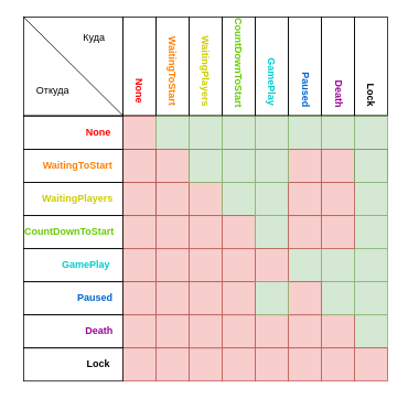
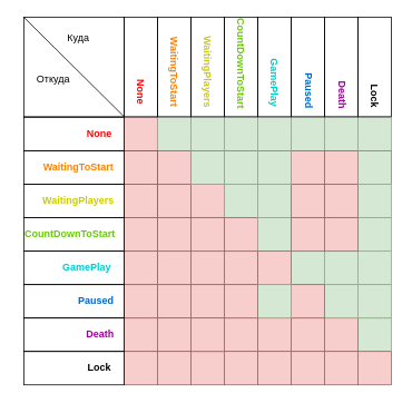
  <mxCell id="0" />
  <mxCell id="1" parent="0" />
  <mxCell id="2" value="" style="rounded=0;whiteSpace=wrap;html=1;fillColor=#f8cecc;strokeColor=#b85450;" vertex="1" parent="1"><mxGeometry x="148" y="140" width="40" height="40" as="geometry" /></mxCell>
  <mxCell id="3" value="" style="rounded=0;whiteSpace=wrap;html=1;fillColor=#d5e8d4;strokeColor=#82b366;" vertex="1" parent="1"><mxGeometry x="188" y="140" width="40" height="40" as="geometry" /></mxCell>
  <mxCell id="4" value="" style="rounded=0;whiteSpace=wrap;html=1;fillColor=#d5e8d4;strokeColor=#82b366;" vertex="1" parent="1"><mxGeometry x="228" y="140" width="40" height="40" as="geometry" /></mxCell>
  <mxCell id="5" value="" style="rounded=0;whiteSpace=wrap;html=1;fillColor=#d5e8d4;strokeColor=#82b366;" vertex="1" parent="1"><mxGeometry x="268" y="140" width="40" height="40" as="geometry" /></mxCell>
  <mxCell id="6" value="" style="rounded=0;whiteSpace=wrap;html=1;fillColor=#d5e8d4;strokeColor=#82b366;" vertex="1" parent="1"><mxGeometry x="308" y="140" width="40" height="40" as="geometry" /></mxCell>
  <mxCell id="7" value="" style="rounded=0;whiteSpace=wrap;html=1;fillColor=#d5e8d4;strokeColor=#82b366;" vertex="1" parent="1"><mxGeometry x="348" y="140" width="40" height="40" as="geometry" /></mxCell>
  <mxCell id="8" value="" style="rounded=0;whiteSpace=wrap;html=1;fillColor=#d5e8d4;strokeColor=#82b366;" vertex="1" parent="1"><mxGeometry x="388" y="140" width="40" height="40" as="geometry" /></mxCell>
  <mxCell id="9" value="" style="rounded=0;whiteSpace=wrap;html=1;fillColor=#d5e8d4;strokeColor=#82b366;" vertex="1" parent="1"><mxGeometry x="428" y="140" width="40" height="40" as="geometry" /></mxCell>
  <mxCell id="10" value="" style="rounded=0;whiteSpace=wrap;html=1;" vertex="1" parent="1"><mxGeometry x="148" y="180" width="40" height="40" as="geometry" /></mxCell>
  <mxCell id="11" value="" style="rounded=0;whiteSpace=wrap;html=1;" vertex="1" parent="1"><mxGeometry x="148" y="220" width="40" height="40" as="geometry" /></mxCell>
  <mxCell id="12" value="" style="rounded=0;whiteSpace=wrap;html=1;" vertex="1" parent="1"><mxGeometry x="148" y="260" width="40" height="40" as="geometry" /></mxCell>
  <mxCell id="13" value="" style="rounded=0;whiteSpace=wrap;html=1;" vertex="1" parent="1"><mxGeometry x="148" y="300" width="40" height="40" as="geometry" /></mxCell>
  <mxCell id="14" value="" style="rounded=0;whiteSpace=wrap;html=1;" vertex="1" parent="1"><mxGeometry x="148" y="340" width="40" height="40" as="geometry" /></mxCell>
  <mxCell id="15" value="" style="rounded=0;whiteSpace=wrap;html=1;fillColor=#f8cecc;strokeColor=#b85450;" vertex="1" parent="1"><mxGeometry x="148" y="380" width="40" height="40" as="geometry" /></mxCell>
  <mxCell id="16" value="" style="rounded=0;whiteSpace=wrap;html=1;fillColor=#f8cecc;strokeColor=#b85450;" vertex="1" parent="1"><mxGeometry x="148" y="420" width="40" height="40" as="geometry" /></mxCell>
  <mxCell id="17" value="" style="rounded=0;whiteSpace=wrap;html=1;fillColor=#f8cecc;strokeColor=#b85450;" vertex="1" parent="1"><mxGeometry x="188" y="300" width="40" height="40" as="geometry" /></mxCell>
  <mxCell id="18" value="" style="rounded=0;whiteSpace=wrap;html=1;fillColor=#f8cecc;strokeColor=#b85450;" vertex="1" parent="1"><mxGeometry x="188" y="340" width="40" height="40" as="geometry" /></mxCell>
  <mxCell id="19" value="" style="rounded=0;whiteSpace=wrap;html=1;fillColor=#f8cecc;strokeColor=#b85450;" vertex="1" parent="1"><mxGeometry x="188" y="380" width="40" height="40" as="geometry" /></mxCell>
  <mxCell id="20" value="" style="rounded=0;whiteSpace=wrap;html=1;fillColor=#f8cecc;strokeColor=#b85450;" vertex="1" parent="1"><mxGeometry x="188" y="180" width="40" height="40" as="geometry" /></mxCell>
  <mxCell id="21" value="" style="rounded=0;whiteSpace=wrap;html=1;fillColor=#f8cecc;strokeColor=#b85450;" vertex="1" parent="1"><mxGeometry x="188" y="220" width="40" height="40" as="geometry" /></mxCell>
  <mxCell id="22" value="" style="rounded=0;whiteSpace=wrap;html=1;fillColor=#f8cecc;strokeColor=#b85450;" vertex="1" parent="1"><mxGeometry x="188" y="260" width="40" height="40" as="geometry" /></mxCell>
  <mxCell id="23" value="" style="rounded=0;whiteSpace=wrap;html=1;fillColor=#f8cecc;strokeColor=#b85450;" vertex="1" parent="1"><mxGeometry x="228" y="300" width="40" height="40" as="geometry" /></mxCell>
  <mxCell id="24" value="" style="rounded=0;whiteSpace=wrap;html=1;fillColor=#f8cecc;strokeColor=#b85450;" vertex="1" parent="1"><mxGeometry x="228" y="340" width="40" height="40" as="geometry" /></mxCell>
  <mxCell id="25" value="" style="rounded=0;whiteSpace=wrap;html=1;" vertex="1" parent="1"><mxGeometry x="228" y="180" width="40" height="40" as="geometry" /></mxCell>
  <mxCell id="26" value="" style="rounded=0;whiteSpace=wrap;html=1;fillColor=#f8cecc;strokeColor=#b85450;" vertex="1" parent="1"><mxGeometry x="228" y="220" width="40" height="40" as="geometry" /></mxCell>
  <mxCell id="27" value="" style="rounded=0;whiteSpace=wrap;html=1;fillColor=#f8cecc;strokeColor=#b85450;" vertex="1" parent="1"><mxGeometry x="228" y="260" width="40" height="40" as="geometry" /></mxCell>
  <mxCell id="28" value="" style="rounded=0;whiteSpace=wrap;html=1;fillColor=#f8cecc;strokeColor=#b85450;" vertex="1" parent="1"><mxGeometry x="268" y="300" width="40" height="40" as="geometry" /></mxCell>
  <mxCell id="29" value="" style="rounded=0;whiteSpace=wrap;html=1;" vertex="1" parent="1"><mxGeometry x="268" y="180" width="40" height="40" as="geometry" /></mxCell>
  <mxCell id="30" value="" style="rounded=0;whiteSpace=wrap;html=1;fillColor=#d5e8d4;strokeColor=#82b366;" vertex="1" parent="1"><mxGeometry x="268" y="220" width="40" height="40" as="geometry" /></mxCell>
  <mxCell id="31" value="" style="rounded=0;whiteSpace=wrap;html=1;fillColor=#f8cecc;strokeColor=#b85450;" vertex="1" parent="1"><mxGeometry x="268" y="260" width="40" height="40" as="geometry" /></mxCell>
  <mxCell id="32" value="" style="rounded=0;whiteSpace=wrap;html=1;" vertex="1" parent="1"><mxGeometry x="308" y="180" width="40" height="40" as="geometry" /></mxCell>
  <mxCell id="33" value="" style="rounded=0;whiteSpace=wrap;html=1;fillColor=#d5e8d4;strokeColor=#82b366;" vertex="1" parent="1"><mxGeometry x="308" y="220" width="40" height="40" as="geometry" /></mxCell>
  <mxCell id="34" value="" style="rounded=0;whiteSpace=wrap;html=1;fillColor=#d5e8d4;strokeColor=#82b366;" vertex="1" parent="1"><mxGeometry x="308" y="260" width="40" height="40" as="geometry" /></mxCell>
  <mxCell id="35" value="" style="rounded=0;whiteSpace=wrap;html=1;fillColor=#f8cecc;strokeColor=#b85450;" vertex="1" parent="1"><mxGeometry x="348" y="180" width="40" height="40" as="geometry" /></mxCell>
  <mxCell id="36" value="" style="rounded=0;whiteSpace=wrap;html=1;fillColor=#f8cecc;strokeColor=#b85450;" vertex="1" parent="1"><mxGeometry x="348" y="220" width="40" height="40" as="geometry" /></mxCell>
  <mxCell id="37" value="" style="rounded=0;whiteSpace=wrap;html=1;fillColor=#f8cecc;strokeColor=#b85450;" vertex="1" parent="1"><mxGeometry x="388" y="180" width="40" height="40" as="geometry" /></mxCell>
  <mxCell id="38" value="None" style="text;html=1;align=center;verticalAlign=middle;resizable=0;points=[];autosize=1;strokeColor=none;fillColor=none;fontColor=#FF0000;fontStyle=1" vertex="1" parent="1"><mxGeometry x="94" y="147" width="48" height="26" as="geometry" /></mxCell>
  <mxCell id="39" value="WaitingToStart" style="text;html=1;align=center;verticalAlign=middle;resizable=0;points=[];autosize=1;strokeColor=none;fillColor=none;fontColor=#FF8000;fontStyle=1" vertex="1" parent="1"><mxGeometry x="42" y="187" width="102" height="26" as="geometry" /></mxCell>
  <mxCell id="40" value="WaitingPlayers" style="text;html=1;align=center;verticalAlign=middle;resizable=0;points=[];autosize=1;strokeColor=none;fillColor=none;fontColor=#CCCC00;fontStyle=1" vertex="1" parent="1"><mxGeometry x="41" y="227" width="104" height="26" as="geometry" /></mxCell>
  <mxCell id="41" value="CountDownToStart" style="text;html=1;align=center;verticalAlign=middle;resizable=0;points=[];autosize=1;strokeColor=none;fillColor=none;fontColor=#66CC00;fontStyle=1" vertex="1" parent="1"><mxGeometry x="20" y="267" width="126" height="26" as="geometry" /></mxCell>
  <mxCell id="42" value="GamePlay" style="text;html=1;align=center;verticalAlign=middle;resizable=0;points=[];autosize=1;strokeColor=none;fillColor=none;fontColor=#00CCCC;fontStyle=1" vertex="1" parent="1"><mxGeometry x="65" y="307" width="76" height="26" as="geometry" /></mxCell>
  <mxCell id="43" value="Paused" style="text;html=1;align=center;verticalAlign=middle;resizable=0;points=[];autosize=1;strokeColor=none;fillColor=none;fontColor=#0066CC;fontStyle=1" vertex="1" parent="1"><mxGeometry x="83" y="347" width="61" height="26" as="geometry" /></mxCell>
  <mxCell id="44" value="Death" style="text;html=1;align=center;verticalAlign=middle;resizable=0;points=[];autosize=1;strokeColor=none;fillColor=none;fontColor=#990099;fontStyle=1" vertex="1" parent="1"><mxGeometry x="93" y="387" width="51" height="26" as="geometry" /></mxCell>
  <mxCell id="45" value="Lock" style="text;html=1;align=center;verticalAlign=middle;resizable=0;points=[];autosize=1;strokeColor=none;fillColor=none;fontStyle=1" vertex="1" parent="1"><mxGeometry x="95" y="427" width="46" height="26" as="geometry" /></mxCell>
  <mxCell id="46" value="" style="rounded=0;whiteSpace=wrap;html=1;" vertex="1" parent="1"><mxGeometry x="148" y="180" width="40" height="40" as="geometry" /></mxCell>
  <mxCell id="47" value="" style="rounded=0;whiteSpace=wrap;html=1;" vertex="1" parent="1"><mxGeometry x="148" y="220" width="40" height="40" as="geometry" /></mxCell>
  <mxCell id="48" value="" style="rounded=0;whiteSpace=wrap;html=1;fillColor=#f8cecc;strokeColor=#b85450;" vertex="1" parent="1"><mxGeometry x="148" y="180" width="40" height="40" as="geometry" /></mxCell>
  <mxCell id="49" value="" style="rounded=0;whiteSpace=wrap;html=1;fillColor=#f8cecc;strokeColor=#b85450;" vertex="1" parent="1"><mxGeometry x="148" y="220" width="40" height="40" as="geometry" /></mxCell>
  <mxCell id="50" value="" style="rounded=0;whiteSpace=wrap;html=1;fillColor=#f8cecc;strokeColor=#b85450;" vertex="1" parent="1"><mxGeometry x="148" y="300" width="40" height="40" as="geometry" /></mxCell>
  <mxCell id="51" value="" style="rounded=0;whiteSpace=wrap;html=1;fillColor=#f8cecc;strokeColor=#b85450;" vertex="1" parent="1"><mxGeometry x="148" y="260" width="40" height="40" as="geometry" /></mxCell>
  <mxCell id="52" value="" style="rounded=0;whiteSpace=wrap;html=1;fillColor=#f8cecc;strokeColor=#b85450;" vertex="1" parent="1"><mxGeometry x="148" y="340" width="40" height="40" as="geometry" /></mxCell>
  <mxCell id="53" value="" style="rounded=0;whiteSpace=wrap;html=1;fillColor=#d5e8d4;strokeColor=#82b366;" vertex="1" parent="1"><mxGeometry x="428" y="380" width="40" height="40" as="geometry" /></mxCell>
  <mxCell id="54" value="" style="rounded=0;whiteSpace=wrap;html=1;fillColor=#f8cecc;strokeColor=#b85450;" vertex="1" parent="1"><mxGeometry x="428" y="420" width="40" height="40" as="geometry" /></mxCell>
  <mxCell id="55" value="" style="rounded=0;whiteSpace=wrap;html=1;" vertex="1" parent="1"><mxGeometry x="428" y="180" width="40" height="40" as="geometry" /></mxCell>
  <mxCell id="56" value="" style="rounded=0;whiteSpace=wrap;html=1;fillColor=#d5e8d4;strokeColor=#82b366;" vertex="1" parent="1"><mxGeometry x="428" y="220" width="40" height="40" as="geometry" /></mxCell>
  <mxCell id="57" value="" style="rounded=0;whiteSpace=wrap;html=1;fillColor=#d5e8d4;strokeColor=#82b366;" vertex="1" parent="1"><mxGeometry x="428" y="300" width="40" height="40" as="geometry" /></mxCell>
  <mxCell id="58" value="" style="rounded=0;whiteSpace=wrap;html=1;fillColor=#d5e8d4;strokeColor=#82b366;" vertex="1" parent="1"><mxGeometry x="428" y="260" width="40" height="40" as="geometry" /></mxCell>
  <mxCell id="59" value="" style="rounded=0;whiteSpace=wrap;html=1;fillColor=#d5e8d4;strokeColor=#82b366;" vertex="1" parent="1"><mxGeometry x="428" y="340" width="40" height="40" as="geometry" /></mxCell>
  <mxCell id="60" value="" style="rounded=0;whiteSpace=wrap;html=1;fillColor=#f8cecc;strokeColor=#b85450;" vertex="1" parent="1"><mxGeometry x="388" y="380" width="40" height="40" as="geometry" /></mxCell>
  <mxCell id="61" value="" style="rounded=0;whiteSpace=wrap;html=1;fillColor=#f8cecc;strokeColor=#b85450;" vertex="1" parent="1"><mxGeometry x="388" y="420" width="40" height="40" as="geometry" /></mxCell>
  <mxCell id="62" value="" style="rounded=0;whiteSpace=wrap;html=1;fillColor=#f8cecc;strokeColor=#b85450;" vertex="1" parent="1"><mxGeometry x="388" y="220" width="40" height="40" as="geometry" /></mxCell>
  <mxCell id="63" value="" style="rounded=0;whiteSpace=wrap;html=1;fillColor=#d5e8d4;strokeColor=#82b366;" vertex="1" parent="1"><mxGeometry x="388" y="300" width="40" height="40" as="geometry" /></mxCell>
  <mxCell id="64" value="" style="rounded=0;whiteSpace=wrap;html=1;fillColor=#f8cecc;strokeColor=#b85450;" vertex="1" parent="1"><mxGeometry x="388" y="260" width="40" height="40" as="geometry" /></mxCell>
  <mxCell id="65" value="" style="rounded=0;whiteSpace=wrap;html=1;fillColor=#d5e8d4;strokeColor=#82b366;" vertex="1" parent="1"><mxGeometry x="388" y="340" width="40" height="40" as="geometry" /></mxCell>
  <mxCell id="66" value="" style="rounded=0;whiteSpace=wrap;html=1;fillColor=#f8cecc;strokeColor=#b85450;" vertex="1" parent="1"><mxGeometry x="348" y="380" width="40" height="40" as="geometry" /></mxCell>
  <mxCell id="67" value="" style="rounded=0;whiteSpace=wrap;html=1;fillColor=#f8cecc;strokeColor=#b85450;" vertex="1" parent="1"><mxGeometry x="348" y="420" width="40" height="40" as="geometry" /></mxCell>
  <mxCell id="68" value="" style="rounded=0;whiteSpace=wrap;html=1;fillColor=#d5e8d4;strokeColor=#82b366;" vertex="1" parent="1"><mxGeometry x="348" y="300" width="40" height="40" as="geometry" /></mxCell>
  <mxCell id="69" value="" style="rounded=0;whiteSpace=wrap;html=1;fillColor=#f8cecc;strokeColor=#b85450;" vertex="1" parent="1"><mxGeometry x="348" y="260" width="40" height="40" as="geometry" /></mxCell>
  <mxCell id="70" value="" style="rounded=0;whiteSpace=wrap;html=1;fillColor=#f8cecc;strokeColor=#b85450;" vertex="1" parent="1"><mxGeometry x="348" y="340" width="40" height="40" as="geometry" /></mxCell>
  <mxCell id="71" value="" style="rounded=0;whiteSpace=wrap;html=1;fillColor=#f8cecc;strokeColor=#b85450;" vertex="1" parent="1"><mxGeometry x="308" y="380" width="40" height="40" as="geometry" /></mxCell>
  <mxCell id="72" value="" style="rounded=0;whiteSpace=wrap;html=1;fillColor=#f8cecc;strokeColor=#b85450;" vertex="1" parent="1"><mxGeometry x="308" y="420" width="40" height="40" as="geometry" /></mxCell>
  <mxCell id="73" value="" style="rounded=0;whiteSpace=wrap;html=1;fillColor=#f8cecc;strokeColor=#b85450;" vertex="1" parent="1"><mxGeometry x="308" y="300" width="40" height="40" as="geometry" /></mxCell>
  <mxCell id="74" value="" style="rounded=0;whiteSpace=wrap;html=1;fillColor=#d5e8d4;strokeColor=#82b366;" vertex="1" parent="1"><mxGeometry x="308" y="340" width="40" height="40" as="geometry" /></mxCell>
  <mxCell id="75" value="" style="rounded=0;whiteSpace=wrap;html=1;fillColor=#f8cecc;strokeColor=#b85450;" vertex="1" parent="1"><mxGeometry x="268" y="380" width="40" height="40" as="geometry" /></mxCell>
  <mxCell id="76" value="" style="rounded=0;whiteSpace=wrap;html=1;fillColor=#f8cecc;strokeColor=#b85450;" vertex="1" parent="1"><mxGeometry x="268" y="420" width="40" height="40" as="geometry" /></mxCell>
  <mxCell id="77" value="" style="rounded=0;whiteSpace=wrap;html=1;fillColor=#f8cecc;strokeColor=#b85450;" vertex="1" parent="1"><mxGeometry x="268" y="340" width="40" height="40" as="geometry" /></mxCell>
  <mxCell id="78" value="" style="rounded=0;whiteSpace=wrap;html=1;fillColor=#f8cecc;strokeColor=#b85450;" vertex="1" parent="1"><mxGeometry x="228" y="420" width="40" height="40" as="geometry" /></mxCell>
  <mxCell id="79" value="" style="rounded=0;whiteSpace=wrap;html=1;fillColor=#f8cecc;strokeColor=#b85450;" vertex="1" parent="1"><mxGeometry x="188" y="420" width="40" height="40" as="geometry" /></mxCell>
  <mxCell id="80" value="" style="rounded=0;whiteSpace=wrap;html=1;fillColor=#f8cecc;strokeColor=#b85450;" vertex="1" parent="1"><mxGeometry x="228" y="380" width="40" height="40" as="geometry" /></mxCell>
  <mxCell id="81" value="None" style="text;html=1;align=center;verticalAlign=middle;resizable=0;points=[];autosize=1;strokeColor=none;fillColor=none;rotation=90;fontColor=#FF0000;fontStyle=1" vertex="1" parent="1"><mxGeometry x="144" y="96" width="48" height="26" as="geometry" /></mxCell>
  <mxCell id="82" value="WaitingToStart" style="text;html=1;align=center;verticalAlign=middle;resizable=0;points=[];autosize=1;strokeColor=none;fillColor=none;rotation=90;fontColor=#FF8000;fontStyle=1" vertex="1" parent="1"><mxGeometry x="157" y="72" width="102" height="26" as="geometry" /></mxCell>
  <mxCell id="83" value="WaitingPlayers" style="text;html=1;align=center;verticalAlign=middle;resizable=0;points=[];autosize=1;strokeColor=none;fillColor=none;rotation=90;fontColor=#CCCC00;fontStyle=1" vertex="1" parent="1"><mxGeometry x="196" y="72" width="104" height="26" as="geometry" /></mxCell>
  <mxCell id="84" value="CountDownToStart" style="text;html=1;align=center;verticalAlign=middle;resizable=0;points=[];autosize=1;strokeColor=none;fillColor=none;rotation=90;fontColor=#66CC00;fontStyle=1" vertex="1" parent="1"><mxGeometry x="225" y="62" width="126" height="26" as="geometry" /></mxCell>
  <mxCell id="85" value="GamePlay" style="text;html=1;align=center;verticalAlign=middle;resizable=0;points=[];autosize=1;strokeColor=none;fillColor=none;rotation=90;fontColor=#00CCCC;fontStyle=1" vertex="1" parent="1"><mxGeometry x="290" y="85" width="76" height="26" as="geometry" /></mxCell>
  <mxCell id="86" value="Paused" style="text;html=1;align=center;verticalAlign=middle;resizable=0;points=[];autosize=1;strokeColor=none;fillColor=none;rotation=90;fontColor=#0066CC;fontStyle=1" vertex="1" parent="1"><mxGeometry x="338" y="94" width="61" height="26" as="geometry" /></mxCell>
  <mxCell id="87" value="Death" style="text;html=1;align=center;verticalAlign=middle;resizable=0;points=[];autosize=1;strokeColor=none;fillColor=none;rotation=90;fontColor=#990099;fontStyle=1" vertex="1" parent="1"><mxGeometry x="383" y="99" width="51" height="26" as="geometry" /></mxCell>
  <mxCell id="88" value="Lock" style="text;html=1;align=center;verticalAlign=middle;resizable=0;points=[];autosize=1;strokeColor=none;fillColor=none;rotation=90;fontStyle=1" vertex="1" parent="1"><mxGeometry x="425" y="101" width="46" height="26" as="geometry" /></mxCell>
  <mxCell id="89" value="" style="rounded=0;whiteSpace=wrap;html=1;fillColor=#d5e8d4;strokeColor=#82b366;" vertex="1" parent="1"><mxGeometry x="228" y="180" width="40" height="40" as="geometry" /></mxCell>
  <mxCell id="90" value="" style="rounded=0;whiteSpace=wrap;html=1;fillColor=#d5e8d4;strokeColor=#82b366;" vertex="1" parent="1"><mxGeometry x="428" y="180" width="40" height="40" as="geometry" /></mxCell>
  <mxCell id="91" value="" style="rounded=0;whiteSpace=wrap;html=1;fillColor=#d5e8d4;strokeColor=#82b366;" vertex="1" parent="1"><mxGeometry x="268" y="180" width="40" height="40" as="geometry" /></mxCell>
  <mxCell id="92" value="" style="rounded=0;whiteSpace=wrap;html=1;fillColor=#d5e8d4;strokeColor=#82b366;" vertex="1" parent="1"><mxGeometry x="308" y="180" width="40" height="40" as="geometry" /></mxCell>
  <mxCell id="93" value="" style="rounded=0;whiteSpace=wrap;html=1;fontColor=#990099;" vertex="1" parent="1"><mxGeometry x="28" y="20" width="120" height="119" as="geometry" /></mxCell>
  <mxCell id="94" value="" style="endArrow=none;html=1;rounded=0;fontColor=#990099;entryX=0;entryY=0;entryDx=0;entryDy=0;exitX=1;exitY=1;exitDx=0;exitDy=0;" edge="1" parent="1" source="93" target="93"><mxGeometry width="50" height="50" relative="1" as="geometry"><mxPoint x="-62" y="210" as="sourcePoint" /><mxPoint x="-12" y="160" as="targetPoint" /></mxGeometry></mxCell>
- <mxCell id="95" value="&lt;font color=&quot;#000000&quot;&gt;Откуда&lt;/font&gt;" style="text;html=1;align=center;verticalAlign=middle;resizable=0;points=[];autosize=1;strokeColor=none;fillColor=none;fontColor=#990099;" vertex="1" parent="1"><mxGeometry x="33" y="94" width="60" height="30" as="geometry" /></mxCell>
- <mxCell id="96" value="&lt;font color=&quot;#000000&quot;&gt;Куда&lt;/font&gt;" style="text;html=1;align=center;verticalAlign=middle;resizable=0;points=[];autosize=1;strokeColor=none;fillColor=none;fontColor=#990099;" vertex="1" parent="1"><mxGeometry x="88" y="30" width="50" height="30" as="geometry" /></mxCell>
+ <mxCell id="95" value="&lt;font color=&quot;#000000&quot;&gt;Откуда&lt;/font&gt;" style="text;html=1;align=center;verticalAlign=middle;resizable=0;points=[];autosize=1;strokeColor=none;fillColor=none;fontColor=#990099;" vertex="1" parent="1"><mxGeometry x="33" y="79" width="60" height="30" as="geometry" /></mxCell>
+ <mxCell id="96" value="&lt;font color=&quot;#000000&quot;&gt;Куда&lt;/font&gt;" style="text;html=1;align=center;verticalAlign=middle;resizable=0;points=[];autosize=1;strokeColor=none;fillColor=none;fontColor=#990099;" vertex="1" parent="1"><mxGeometry x="68" y="30" width="50" height="30" as="geometry" /></mxCell>
  <mxCell id="97" value="" style="rounded=0;whiteSpace=wrap;html=1;fontColor=#000000;fillColor=none;" vertex="1" parent="1"><mxGeometry x="28" y="140" width="120" height="40" as="geometry" /></mxCell>
  <mxCell id="98" value="" style="rounded=0;whiteSpace=wrap;html=1;fontColor=#000000;fillColor=none;" vertex="1" parent="1"><mxGeometry x="28" y="180" width="120" height="40" as="geometry" /></mxCell>
  <mxCell id="99" value="" style="rounded=0;whiteSpace=wrap;html=1;fontColor=#000000;fillColor=none;" vertex="1" parent="1"><mxGeometry x="28" y="220" width="120" height="40" as="geometry" /></mxCell>
  <mxCell id="100" value="" style="rounded=0;whiteSpace=wrap;html=1;fontColor=#000000;fillColor=none;" vertex="1" parent="1"><mxGeometry x="28" y="260" width="120" height="40" as="geometry" /></mxCell>
  <mxCell id="101" value="" style="rounded=0;whiteSpace=wrap;html=1;fontColor=#000000;fillColor=none;" vertex="1" parent="1"><mxGeometry x="28" y="300" width="120" height="40" as="geometry" /></mxCell>
  <mxCell id="102" value="" style="rounded=0;whiteSpace=wrap;html=1;fontColor=#000000;fillColor=none;" vertex="1" parent="1"><mxGeometry x="28" y="340" width="120" height="40" as="geometry" /></mxCell>
  <mxCell id="103" value="" style="rounded=0;whiteSpace=wrap;html=1;fontColor=#000000;fillColor=none;" vertex="1" parent="1"><mxGeometry x="28" y="380" width="120" height="40" as="geometry" /></mxCell>
  <mxCell id="104" value="" style="rounded=0;whiteSpace=wrap;html=1;fontColor=#000000;fillColor=none;" vertex="1" parent="1"><mxGeometry x="28" y="420" width="120" height="40" as="geometry" /></mxCell>
  <mxCell id="105" value="" style="rounded=0;whiteSpace=wrap;html=1;fontColor=#000000;fillColor=none;" vertex="1" parent="1"><mxGeometry x="148" y="20" width="40" height="119" as="geometry" /></mxCell>
  <mxCell id="106" value="" style="rounded=0;whiteSpace=wrap;html=1;fontColor=#000000;fillColor=none;" vertex="1" parent="1"><mxGeometry x="188" y="20" width="40" height="119" as="geometry" /></mxCell>
  <mxCell id="107" value="" style="rounded=0;whiteSpace=wrap;html=1;fontColor=#000000;fillColor=none;" vertex="1" parent="1"><mxGeometry x="228" y="20" width="40" height="119" as="geometry" /></mxCell>
  <mxCell id="108" value="" style="rounded=0;whiteSpace=wrap;html=1;fontColor=#000000;fillColor=none;" vertex="1" parent="1"><mxGeometry x="268" y="20" width="40" height="119" as="geometry" /></mxCell>
  <mxCell id="109" value="" style="rounded=0;whiteSpace=wrap;html=1;fontColor=#000000;fillColor=none;" vertex="1" parent="1"><mxGeometry x="308" y="20" width="40" height="119" as="geometry" /></mxCell>
  <mxCell id="110" value="" style="rounded=0;whiteSpace=wrap;html=1;fontColor=#000000;fillColor=none;" vertex="1" parent="1"><mxGeometry x="348" y="20" width="40" height="119" as="geometry" /></mxCell>
  <mxCell id="111" value="" style="rounded=0;whiteSpace=wrap;html=1;fontColor=#000000;fillColor=none;" vertex="1" parent="1"><mxGeometry x="388" y="20" width="40" height="119" as="geometry" /></mxCell>
  <mxCell id="112" value="" style="rounded=0;whiteSpace=wrap;html=1;fontColor=#000000;fillColor=none;" vertex="1" parent="1"><mxGeometry x="428" y="20" width="40" height="119" as="geometry" /></mxCell>
